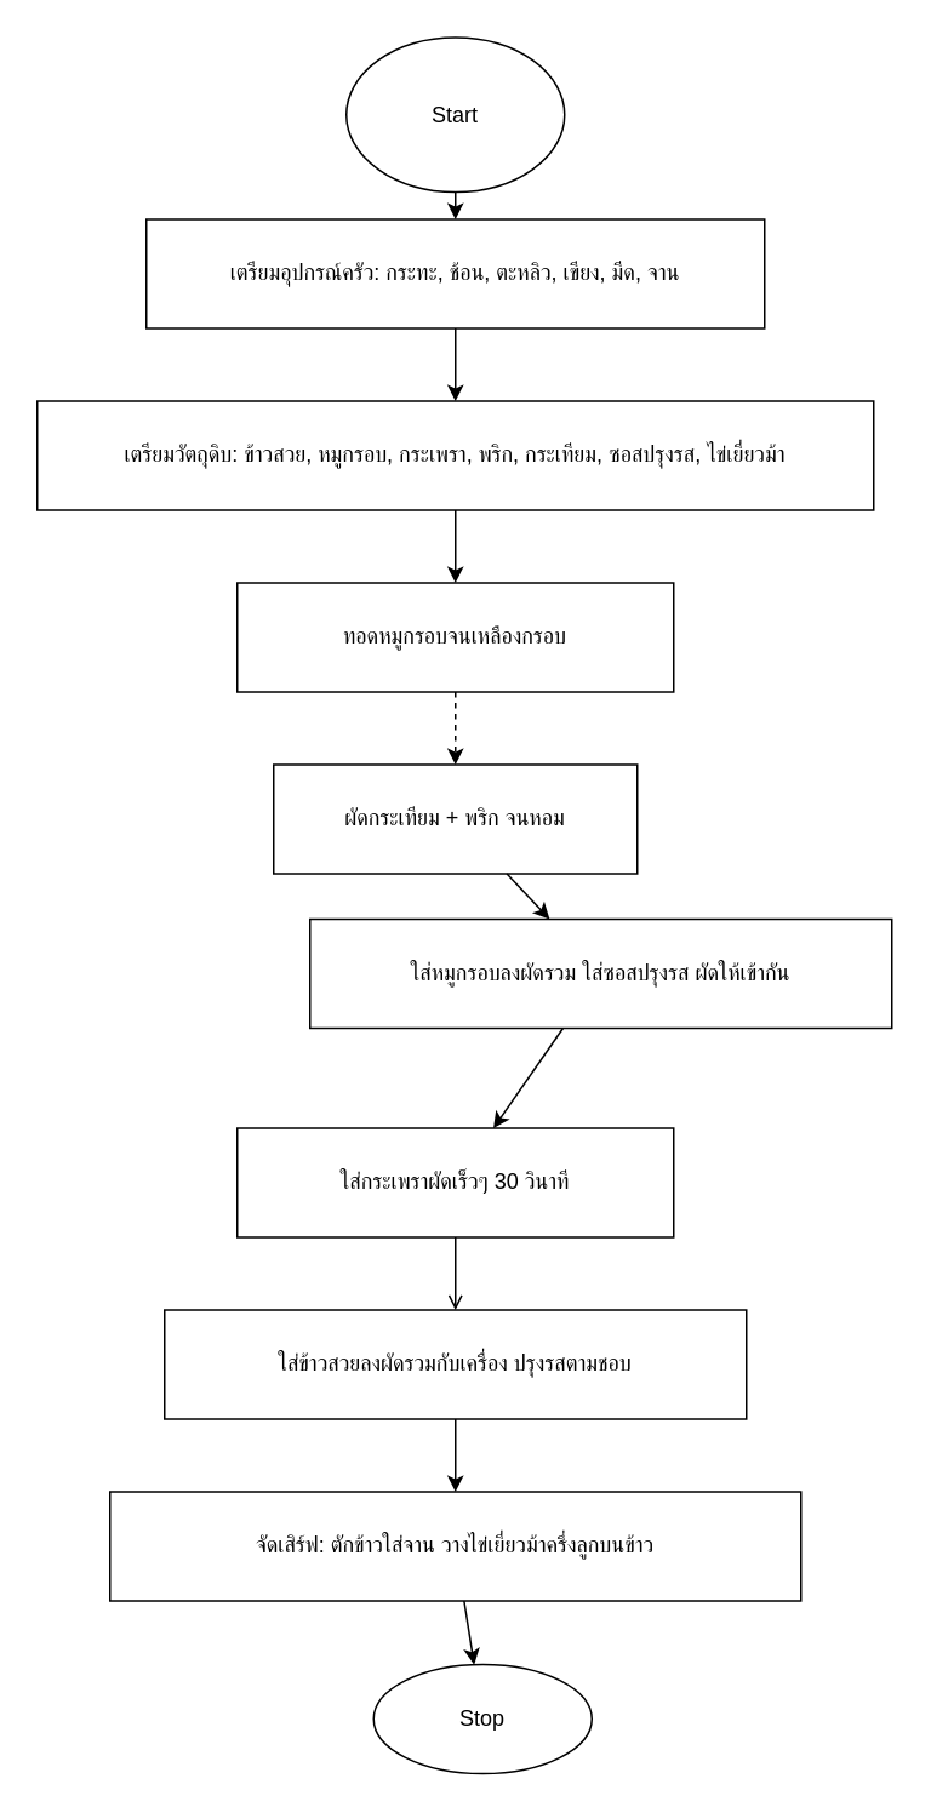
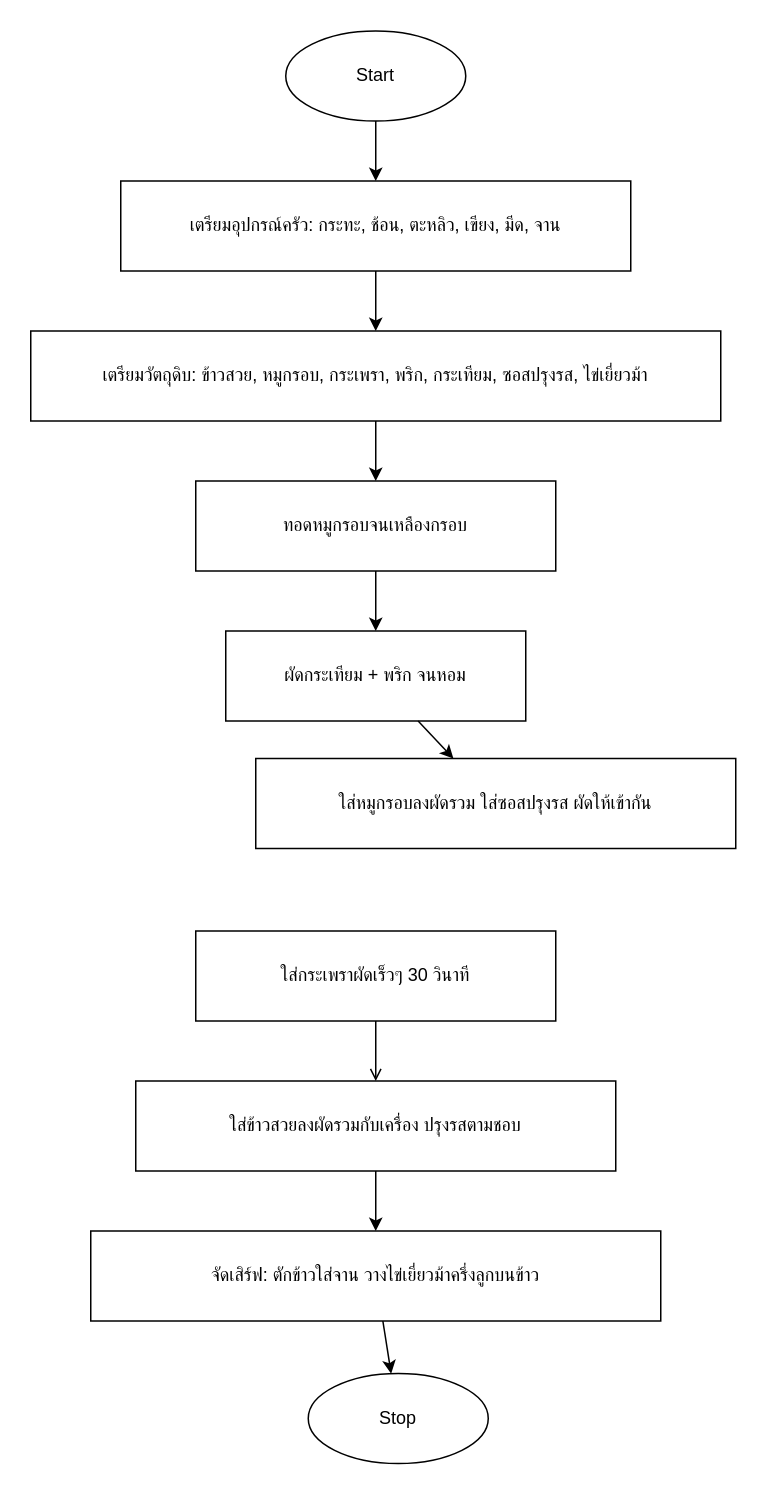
  <mxCell id="0" />
  <mxCell id="1" parent="0" />
- <mxCell id="2" value="Start" style="ellipse;whiteSpace=wrap;html=1;" vertex="1" parent="1"><mxGeometry x="190" y="20" width="120" height="85" as="geometry" /></mxCell>
+ <mxCell id="2" value="Start" style="ellipse;whiteSpace=wrap;html=1;" vertex="1" parent="1"><mxGeometry x="190" y="20" width="120" height="60" as="geometry" /></mxCell>
  <mxCell id="3" value="เตรียมอุปกรณ์ครัว: กระทะ, ช้อน, ตะหลิว, เขียง, มีด, จาน" style="rounded=0;whiteSpace=wrap;html=1;" vertex="1" parent="1"><mxGeometry x="80" y="120" width="340" height="60" as="geometry" /></mxCell>
  <mxCell id="4" value="เตรียมวัตถุดิบ: ข้าวสวย, หมูกรอบ, กระเพรา, พริก, กระเทียม, ซอสปรุงรส, ไข่เยี่ยวม้า" style="rounded=0;whiteSpace=wrap;html=1;" vertex="1" parent="1"><mxGeometry x="20" y="220" width="460" height="60" as="geometry" /></mxCell>
  <mxCell id="5" value="ทอดหมูกรอบจนเหลืองกรอบ" style="rounded=0;whiteSpace=wrap;html=1;" vertex="1" parent="1"><mxGeometry x="130" y="320" width="240" height="60" as="geometry" /></mxCell>
  <mxCell id="6" value="ผัดกระเทียม + พริก จนหอม" style="rounded=0;whiteSpace=wrap;html=1;" vertex="1" parent="1"><mxGeometry x="150" y="420" width="200" height="60" as="geometry" /></mxCell>
  <mxCell id="7" value="ใส่หมูกรอบลงผัดรวม ใส่ซอสปรุงรส ผัดให้เข้ากัน" style="rounded=0;whiteSpace=wrap;html=1;" vertex="1" parent="1"><mxGeometry x="170" y="505" width="320" height="60" as="geometry" /></mxCell>
  <mxCell id="8" value="ใส่กระเพราผัดเร็วๆ 30 วินาที" style="rounded=0;whiteSpace=wrap;html=1;" vertex="1" parent="1"><mxGeometry x="130" y="620" width="240" height="60" as="geometry" /></mxCell>
  <mxCell id="9" value="ใส่ข้าวสวยลงผัดรวมกับเครื่อง ปรุงรสตามชอบ" style="rounded=0;whiteSpace=wrap;html=1;" vertex="1" parent="1"><mxGeometry x="90" y="720" width="320" height="60" as="geometry" /></mxCell>
  <mxCell id="10" value="จัดเสิร์ฟ: ตักข้าวใส่จาน วางไข่เยี่ยวม้าครึ่งลูกบนข้าว" style="rounded=0;whiteSpace=wrap;html=1;" vertex="1" parent="1"><mxGeometry x="60" y="820" width="380" height="60" as="geometry" /></mxCell>
  <mxCell id="11" value="Stop" style="ellipse;whiteSpace=wrap;html=1;" vertex="1" parent="1"><mxGeometry x="205" y="915" width="120" height="60" as="geometry" /></mxCell>
  <mxCell id="12" edge="1" parent="1" source="2" target="3"><mxGeometry relative="1" as="geometry" /></mxCell>
  <mxCell id="13" edge="1" parent="1" source="3" target="4"><mxGeometry relative="1" as="geometry" /></mxCell>
  <mxCell id="14" edge="1" parent="1" source="4" target="5"><mxGeometry relative="1" as="geometry" /></mxCell>
- <mxCell id="15" edge="1" parent="1" source="5" target="6" style="dashed=1;"><mxGeometry relative="1" as="geometry" /></mxCell>
+ <mxCell id="15" edge="1" parent="1" source="5" target="6"><mxGeometry relative="1" as="geometry" /></mxCell>
  <mxCell id="16" edge="1" parent="1" source="6" target="7"><mxGeometry relative="1" as="geometry" /></mxCell>
- <mxCell id="17" edge="1" parent="1" source="7" target="8"><mxGeometry relative="1" as="geometry" /></mxCell>
  <mxCell id="18" edge="1" parent="1" source="8" target="9" style="endArrow=open;"><mxGeometry relative="1" as="geometry" /></mxCell>
  <mxCell id="19" edge="1" parent="1" source="9" target="10"><mxGeometry relative="1" as="geometry" /></mxCell>
  <mxCell id="20" edge="1" parent="1" source="10" target="11"><mxGeometry relative="1" as="geometry" /></mxCell>
